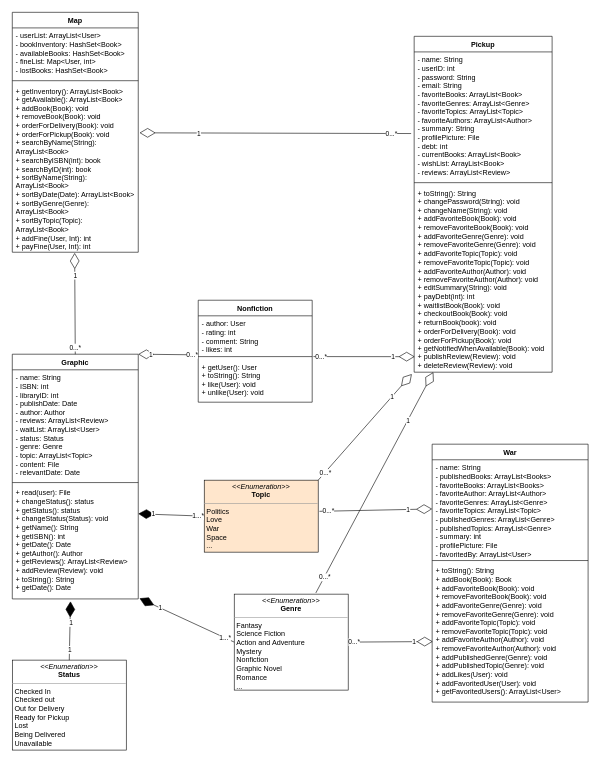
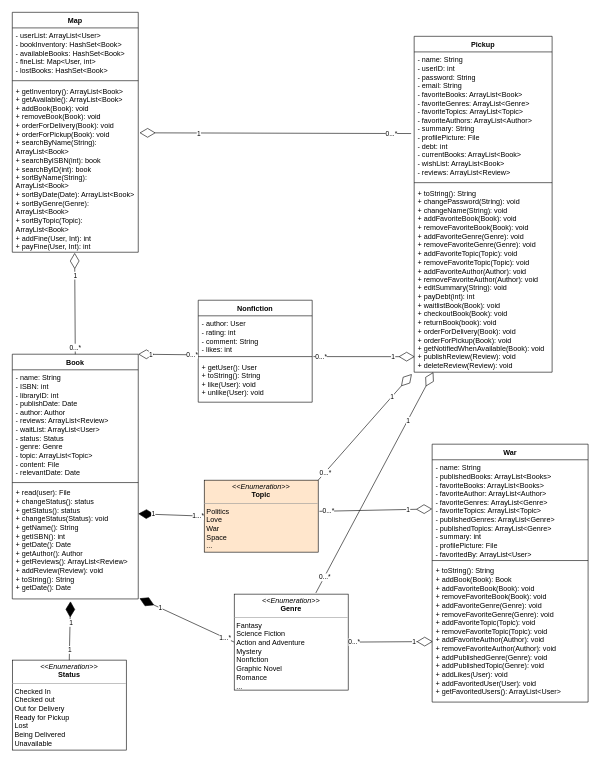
  <mxCell id="0" />
  <mxCell id="1" parent="0" />
  <mxCell id="2" value="Map" style="swimlane;fontStyle=1;align=center;verticalAlign=top;childLayout=stackLayout;horizontal=1;startSize=26;horizontalStack=0;resizeParent=1;resizeParentMax=0;resizeLast=0;collapsible=1;marginBottom=0;whiteSpace=wrap;html=1;" vertex="1" parent="1"><mxGeometry x="20" y="20" width="210" height="400" as="geometry" /></mxCell>
  <mxCell id="3" value="- userList: ArrayList&amp;lt;User&amp;gt;&lt;br&gt;- bookInventory: HashSet&amp;lt;Book&amp;gt;&lt;br&gt;- availableBooks: HashSet&amp;lt;Book&amp;gt;&lt;br&gt;- fineList: Map&amp;lt;User, int&amp;gt;&lt;br&gt;- lostBooks: HashSet&amp;lt;Book&amp;gt;" style="text;strokeColor=none;fillColor=none;align=left;verticalAlign=top;spacingLeft=4;spacingRight=4;overflow=hidden;rotatable=0;points=[[0,0.5],[1,0.5]];portConstraint=eastwest;whiteSpace=wrap;html=1;" vertex="1" parent="2"><mxGeometry y="26" width="210" height="84" as="geometry" /></mxCell>
  <mxCell id="4" value="" style="line;strokeWidth=1;fillColor=none;align=left;verticalAlign=middle;spacingTop=-1;spacingLeft=3;spacingRight=3;rotatable=0;labelPosition=right;points=[];portConstraint=eastwest;strokeColor=inherit;" vertex="1" parent="2"><mxGeometry y="110" width="210" height="8" as="geometry" /></mxCell>
  <mxCell id="5" value="+ getInventory(): ArrayList&amp;lt;Book&amp;gt;&lt;br&gt;+ getAvailable(): ArrayList&amp;lt;Book&amp;gt;&lt;br&gt;+ addBook(Book): void&lt;br&gt;+ removeBook(Book): void&lt;br&gt;+ orderForDelivery(Book): void&lt;br&gt;+ orderForPickup(Book): void&lt;br&gt;+ searchByName(String): ArrayList&amp;lt;Book&amp;gt;&lt;br&gt;+ searchByISBN(int): book&lt;br&gt;+ searchByID(int): book&lt;br&gt;+ sortByName(String): ArrayList&amp;lt;Book&amp;gt;&lt;br&gt;+ sortByDate(Date): ArrayList&amp;lt;Book&amp;gt;&lt;br&gt;+ sortByGenre(Genre): ArrayList&amp;lt;Book&amp;gt;&lt;br&gt;+ sortByTopic(Topic): ArrayList&amp;lt;Book&amp;gt;&lt;br&gt;+ addFine(User, Int): int&lt;br&gt;+ payFine(User, Int): int" style="text;strokeColor=none;fillColor=none;align=left;verticalAlign=top;spacingLeft=4;spacingRight=4;overflow=hidden;rotatable=0;points=[[0,0.5],[1,0.5]];portConstraint=eastwest;whiteSpace=wrap;html=1;" vertex="1" parent="2"><mxGeometry y="118" width="210" height="282" as="geometry" /></mxCell>
  <mxCell id="6" value="&lt;p style=&quot;margin:0px;margin-top:4px;text-align:center;&quot;&gt;&lt;i&gt;&amp;lt;&amp;lt;Enumeration&amp;gt;&amp;gt;&lt;/i&gt;&lt;br&gt;&lt;b&gt;Genre&lt;/b&gt;&lt;/p&gt;&lt;hr size=&quot;1&quot;&gt;&lt;p style=&quot;margin:0px;margin-left:4px;&quot;&gt;Fantasy&lt;/p&gt;&lt;p style=&quot;margin:0px;margin-left:4px;&quot;&gt;Science Fiction&lt;/p&gt;&lt;p style=&quot;margin:0px;margin-left:4px;&quot;&gt;Action and Adventure&lt;/p&gt;&lt;p style=&quot;margin:0px;margin-left:4px;&quot;&gt;Mystery&lt;/p&gt;&lt;p style=&quot;margin:0px;margin-left:4px;&quot;&gt;Nonfiction&lt;/p&gt;&lt;p style=&quot;margin:0px;margin-left:4px;&quot;&gt;Graphic Novel&lt;/p&gt;&lt;p style=&quot;margin:0px;margin-left:4px;&quot;&gt;Romance&lt;/p&gt;&lt;p style=&quot;margin:0px;margin-left:4px;&quot;&gt;...&lt;/p&gt;" style="verticalAlign=top;align=left;overflow=fill;fontSize=12;fontFamily=Helvetica;html=1;whiteSpace=wrap;" vertex="1" parent="1"><mxGeometry x="390" y="990" width="190" height="160" as="geometry" /></mxCell>
  <mxCell id="7" value="&lt;p style=&quot;margin:0px;margin-top:4px;text-align:center;&quot;&gt;&lt;i&gt;&amp;lt;&amp;lt;Enumeration&amp;gt;&amp;gt;&lt;/i&gt;&lt;br&gt;&lt;b&gt;Topic&lt;/b&gt;&lt;/p&gt;&lt;hr size=&quot;1&quot;&gt;&lt;p style=&quot;margin:0px;margin-left:4px;&quot;&gt;Politics&lt;/p&gt;&lt;p style=&quot;margin:0px;margin-left:4px;&quot;&gt;Love&lt;/p&gt;&lt;p style=&quot;margin:0px;margin-left:4px;&quot;&gt;War&lt;/p&gt;&lt;p style=&quot;margin:0px;margin-left:4px;&quot;&gt;Space&lt;/p&gt;&lt;p style=&quot;margin:0px;margin-left:4px;&quot;&gt;...&lt;/p&gt;&lt;p style=&quot;margin:0px;margin-left:4px;&quot;&gt;&lt;br&gt;&lt;/p&gt;" style="verticalAlign=top;align=left;overflow=fill;fontSize=12;fontFamily=Helvetica;html=1;whiteSpace=wrap;fillColor=#ffe6cc;" vertex="1" parent="1"><mxGeometry x="340" y="800" width="190" height="120" as="geometry" /></mxCell>
- <mxCell id="8" value="Graphic" style="swimlane;fontStyle=1;align=center;verticalAlign=top;childLayout=stackLayout;horizontal=1;startSize=26;horizontalStack=0;resizeParent=1;resizeParentMax=0;resizeLast=0;collapsible=1;marginBottom=0;whiteSpace=wrap;html=1;" vertex="1" parent="1"><mxGeometry x="20" y="590" width="210" height="408" as="geometry" /></mxCell>
+ <mxCell id="8" value="Book" style="swimlane;fontStyle=1;align=center;verticalAlign=top;childLayout=stackLayout;horizontal=1;startSize=26;horizontalStack=0;resizeParent=1;resizeParentMax=0;resizeLast=0;collapsible=1;marginBottom=0;whiteSpace=wrap;html=1;" vertex="1" parent="1"><mxGeometry x="20" y="590" width="210" height="408" as="geometry" /></mxCell>
  <mxCell id="9" value="- name: String&lt;br&gt;- ISBN: int&lt;br&gt;- libraryID: int&lt;br&gt;- publishDate: Date&lt;br&gt;- author: Author&lt;br&gt;- reviews: ArrayList&amp;lt;Review&amp;gt;&lt;br&gt;- waitList: ArrayList&amp;lt;User&amp;gt;&lt;br&gt;- status: Status&lt;br&gt;- genre: Genre&lt;br&gt;- topic: ArrayList&amp;lt;Topic&amp;gt;&lt;br&gt;- content: File&lt;br&gt;- relevantDate: Date" style="text;strokeColor=none;fillColor=none;align=left;verticalAlign=top;spacingLeft=4;spacingRight=4;overflow=hidden;rotatable=0;points=[[0,0.5],[1,0.5]];portConstraint=eastwest;whiteSpace=wrap;html=1;" vertex="1" parent="8"><mxGeometry y="26" width="210" height="184" as="geometry" /></mxCell>
  <mxCell id="10" value="" style="line;strokeWidth=1;fillColor=none;align=left;verticalAlign=middle;spacingTop=-1;spacingLeft=3;spacingRight=3;rotatable=0;labelPosition=right;points=[];portConstraint=eastwest;strokeColor=inherit;" vertex="1" parent="8"><mxGeometry y="210" width="210" height="8" as="geometry" /></mxCell>
  <mxCell id="11" value="+ read(user): File&lt;br&gt;+ changeStatus(): status&lt;br&gt;+ getStatus(): status&lt;br&gt;+ changeStatus(Status): void&lt;br&gt;+ getName(): String&lt;br&gt;+ getISBN(): int&lt;br&gt;+ getDate(): Date&lt;br&gt;+ getAuthor(): Author&lt;br&gt;+ getReviews(): ArrayList&amp;lt;Review&amp;gt;&lt;br&gt;+ addReview(Review): void&lt;br&gt;+ toString(): String&lt;br&gt;+ getDate(): Date" style="text;strokeColor=none;fillColor=none;align=left;verticalAlign=top;spacingLeft=4;spacingRight=4;overflow=hidden;rotatable=0;points=[[0,0.5],[1,0.5]];portConstraint=eastwest;whiteSpace=wrap;html=1;" vertex="1" parent="8"><mxGeometry y="218" width="210" height="190" as="geometry" /></mxCell>
  <mxCell id="12" value="&lt;p style=&quot;margin:0px;margin-top:4px;text-align:center;&quot;&gt;&lt;i&gt;&amp;lt;&amp;lt;Enumeration&amp;gt;&amp;gt;&lt;/i&gt;&lt;br&gt;&lt;b&gt;Status&lt;/b&gt;&lt;/p&gt;&lt;hr size=&quot;1&quot;&gt;&lt;p style=&quot;margin:0px;margin-left:4px;&quot;&gt;Checked In&lt;/p&gt;&lt;p style=&quot;margin:0px;margin-left:4px;&quot;&gt;Checked out&lt;/p&gt;&lt;p style=&quot;margin:0px;margin-left:4px;&quot;&gt;Out for Delivery&lt;/p&gt;&lt;p style=&quot;margin:0px;margin-left:4px;&quot;&gt;Ready for Pickup&lt;/p&gt;&lt;p style=&quot;margin:0px;margin-left:4px;&quot;&gt;Lost&lt;/p&gt;&lt;p style=&quot;margin:0px;margin-left:4px;&quot;&gt;Being Delivered&lt;/p&gt;&lt;p style=&quot;margin:0px;margin-left:4px;&quot;&gt;Unavailable&lt;/p&gt;" style="verticalAlign=top;align=left;overflow=fill;fontSize=12;fontFamily=Helvetica;html=1;whiteSpace=wrap;" vertex="1" parent="1"><mxGeometry x="20" y="1100" width="190" height="150" as="geometry" /></mxCell>
  <mxCell id="13" value="Nonfiction" style="swimlane;fontStyle=1;align=center;verticalAlign=top;childLayout=stackLayout;horizontal=1;startSize=26;horizontalStack=0;resizeParent=1;resizeParentMax=0;resizeLast=0;collapsible=1;marginBottom=0;whiteSpace=wrap;html=1;" vertex="1" parent="1"><mxGeometry x="330" y="500" width="190" height="170" as="geometry" /></mxCell>
  <mxCell id="14" value="- author: User&lt;br&gt;- rating: int&lt;br&gt;- comment: String&lt;br&gt;- likes: int" style="text;strokeColor=none;fillColor=none;align=left;verticalAlign=top;spacingLeft=4;spacingRight=4;overflow=hidden;rotatable=0;points=[[0,0.5],[1,0.5]];portConstraint=eastwest;whiteSpace=wrap;html=1;" vertex="1" parent="13"><mxGeometry y="26" width="190" height="64" as="geometry" /></mxCell>
  <mxCell id="15" value="" style="line;strokeWidth=1;fillColor=none;align=left;verticalAlign=middle;spacingTop=-1;spacingLeft=3;spacingRight=3;rotatable=0;labelPosition=right;points=[];portConstraint=eastwest;strokeColor=inherit;" vertex="1" parent="13"><mxGeometry y="90" width="190" height="8" as="geometry" /></mxCell>
  <mxCell id="16" value="+ getUser(): User&lt;br&gt;+ toString(): String&lt;br&gt;+ like(User): void&lt;br&gt;+ unlike(User): void" style="text;strokeColor=none;fillColor=none;align=left;verticalAlign=top;spacingLeft=4;spacingRight=4;overflow=hidden;rotatable=0;points=[[0,0.5],[1,0.5]];portConstraint=eastwest;whiteSpace=wrap;html=1;" vertex="1" parent="13"><mxGeometry y="98" width="190" height="72" as="geometry" /></mxCell>
  <mxCell id="17" value="Pickup" style="swimlane;fontStyle=1;align=center;verticalAlign=top;childLayout=stackLayout;horizontal=1;startSize=26;horizontalStack=0;resizeParent=1;resizeParentMax=0;resizeLast=0;collapsible=1;marginBottom=0;whiteSpace=wrap;html=1;" vertex="1" parent="1"><mxGeometry x="690" y="60" width="230" height="560" as="geometry" /></mxCell>
  <mxCell id="18" value="- name: String&lt;br&gt;- userID: int&lt;br&gt;- password: String&lt;br&gt;- email: String&lt;br&gt;- favoriteBooks: ArrayList&amp;lt;Book&amp;gt;&lt;br&gt;- favoriteGenres: ArrayList&amp;lt;Genre&amp;gt;&lt;br&gt;- favoriteTopics: ArrayList&amp;lt;Topic&amp;gt;&lt;br&gt;- favoriteAuthors: ArrayList&amp;lt;Author&amp;gt;&lt;br&gt;- summary: String&lt;br&gt;- profilePicture: File&lt;br&gt;- debt: int&lt;br&gt;- currentBooks: ArrayList&amp;lt;Book&amp;gt;&lt;br&gt;- wishList: ArrayList&amp;lt;Book&amp;gt;&lt;br&gt;- reviews: ArrayList&amp;lt;Review&amp;gt;" style="text;strokeColor=none;fillColor=none;align=left;verticalAlign=top;spacingLeft=4;spacingRight=4;overflow=hidden;rotatable=0;points=[[0,0.5],[1,0.5]];portConstraint=eastwest;whiteSpace=wrap;html=1;" vertex="1" parent="17"><mxGeometry y="26" width="230" height="214" as="geometry" /></mxCell>
  <mxCell id="19" value="" style="line;strokeWidth=1;fillColor=none;align=left;verticalAlign=middle;spacingTop=-1;spacingLeft=3;spacingRight=3;rotatable=0;labelPosition=right;points=[];portConstraint=eastwest;strokeColor=inherit;" vertex="1" parent="17"><mxGeometry y="240" width="230" height="8" as="geometry" /></mxCell>
  <mxCell id="20" value="+ toString(): String&lt;br&gt;+ changePassword(String): void&lt;br&gt;+ changeName(String): void&lt;br&gt;+ addFavoriteBook(Book): void&lt;br&gt;+ removeFavoriteBook(Book): void&lt;br&gt;+ addFavoriteGenre(Genre): void&lt;br&gt;+ removeFavoriteGenre(Genre): void&lt;br&gt;+ addFavoriteTopic(Topic): void&lt;br&gt;+ removeFavoriteTopic(Topic): void&lt;br&gt;+ addFavoriteAuthor(Author): void&lt;br&gt;+ removeFavoriteAuthor(Author): void&lt;br&gt;+ editSummary(String): void&lt;br&gt;+ payDebt(int): int&lt;br&gt;+ waitlistBook(Book): void&lt;br&gt;+ checkoutBook(Book): void&lt;br&gt;+ returnBook(book): void&lt;br&gt;+ orderForDelivery(Book): void&lt;br&gt;+ orderForPickup(Book): void&lt;br&gt;+ getNotifiedWhenAvailable(Book): void&lt;br&gt;+ publishReview(Review): void&lt;br&gt;+ deleteReview(Review): void" style="text;strokeColor=none;fillColor=none;align=left;verticalAlign=top;spacingLeft=4;spacingRight=4;overflow=hidden;rotatable=0;points=[[0,0.5],[1,0.5]];portConstraint=eastwest;whiteSpace=wrap;html=1;" vertex="1" parent="17"><mxGeometry y="248" width="230" height="312" as="geometry" /></mxCell>
  <mxCell id="21" value="War" style="swimlane;fontStyle=1;align=center;verticalAlign=top;childLayout=stackLayout;horizontal=1;startSize=26;horizontalStack=0;resizeParent=1;resizeParentMax=0;resizeLast=0;collapsible=1;marginBottom=0;whiteSpace=wrap;html=1;" vertex="1" parent="1"><mxGeometry x="720" y="740" width="260" height="430" as="geometry" /></mxCell>
  <mxCell id="22" value="- name: String&lt;br&gt;- publishedBooks: ArrayList&amp;lt;Books&amp;gt;&lt;br&gt;- favoriteBooks: ArrayList&amp;lt;Books&amp;gt;&lt;br&gt;- favoriteAuthor: ArrayList&amp;lt;Author&amp;gt;&lt;br&gt;- favoriteGenres: ArrayList&amp;lt;Genre&amp;gt;&lt;br&gt;- favoriteTopics: ArrayList&amp;lt;Topic&amp;gt;&lt;br&gt;- publishedGenres: ArrayList&amp;lt;Genre&amp;gt;&lt;br&gt;- publishedTopics: ArrayList&amp;lt;Genre&amp;gt;&lt;br&gt;- summary: int&lt;br&gt;- profilePicture: File&lt;br&gt;- favoritedBy: ArrayList&amp;lt;User&amp;gt;" style="text;strokeColor=none;fillColor=none;align=left;verticalAlign=top;spacingLeft=4;spacingRight=4;overflow=hidden;rotatable=0;points=[[0,0.5],[1,0.5]];portConstraint=eastwest;whiteSpace=wrap;html=1;" vertex="1" parent="21"><mxGeometry y="26" width="260" height="164" as="geometry" /></mxCell>
  <mxCell id="23" value="" style="line;strokeWidth=1;fillColor=none;align=left;verticalAlign=middle;spacingTop=-1;spacingLeft=3;spacingRight=3;rotatable=0;labelPosition=right;points=[];portConstraint=eastwest;strokeColor=inherit;" vertex="1" parent="21"><mxGeometry y="190" width="260" height="8" as="geometry" /></mxCell>
  <mxCell id="24" value="+ toString(): String&lt;br&gt;+ addBook(Book): Book&lt;br&gt;+ addFavoriteBook(Book): void&lt;br style=&quot;border-color: var(--border-color);&quot;&gt;+ removeFavoriteBook(Book): void&lt;br style=&quot;border-color: var(--border-color);&quot;&gt;+ addFavoriteGenre(Genre): void&lt;br style=&quot;border-color: var(--border-color);&quot;&gt;+ removeFavoriteGenre(Genre): void&lt;br style=&quot;border-color: var(--border-color);&quot;&gt;+ addFavoriteTopic(Topic): void&lt;br style=&quot;border-color: var(--border-color);&quot;&gt;+ removeFavoriteTopic(Topic): void&lt;br style=&quot;border-color: var(--border-color);&quot;&gt;+ addFavoriteAuthor(Author): void&lt;br style=&quot;border-color: var(--border-color);&quot;&gt;+ removeFavoriteAuthor(Author): void&lt;br&gt;+ addPublishedGenre(Genre): void&lt;br&gt;+ addPublishedTopic(Genre): void&lt;br&gt;+ addLikes(User): void&lt;br&gt;+ addFavoritedUser(User): void&lt;br&gt;+ getFavoritedUsers(): ArrayList&amp;lt;User&amp;gt;" style="text;strokeColor=none;fillColor=none;align=left;verticalAlign=top;spacingLeft=4;spacingRight=4;overflow=hidden;rotatable=0;points=[[0,0.5],[1,0.5]];portConstraint=eastwest;whiteSpace=wrap;html=1;" vertex="1" parent="21"><mxGeometry y="198" width="260" height="232" as="geometry" /></mxCell>
  <mxCell id="25" value="" style="endArrow=diamondThin;endFill=0;endSize=24;html=1;rounded=0;entryX=0.495;entryY=1.004;entryDx=0;entryDy=0;entryPerimeter=0;exitX=0.5;exitY=0;exitDx=0;exitDy=0;" edge="1" parent="1" source="8" target="5"><mxGeometry width="160" relative="1" as="geometry"><mxPoint x="100" y="470" as="sourcePoint" /><mxPoint x="260" y="470" as="targetPoint" /></mxGeometry></mxCell>
  <mxCell id="26" value="1" style="edgeLabel;html=1;align=center;verticalAlign=middle;resizable=0;points=[];" vertex="1" connectable="0" parent="25"><mxGeometry x="0.565" relative="1" as="geometry"><mxPoint as="offset" /></mxGeometry></mxCell>
  <mxCell id="27" value="0...*" style="edgeLabel;html=1;align=center;verticalAlign=middle;resizable=0;points=[];" vertex="1" connectable="0" parent="25"><mxGeometry x="-0.855" relative="1" as="geometry"><mxPoint as="offset" /></mxGeometry></mxCell>
  <mxCell id="28" value="" style="endArrow=diamondThin;endFill=0;endSize=24;html=1;rounded=0;entryX=1;entryY=0;entryDx=0;entryDy=0;exitX=-0.016;exitY=1.016;exitDx=0;exitDy=0;exitPerimeter=0;" edge="1" parent="1" source="14" target="8"><mxGeometry width="160" relative="1" as="geometry"><mxPoint x="295" y="1109" as="sourcePoint" /><mxPoint x="294" y="940" as="targetPoint" /></mxGeometry></mxCell>
  <mxCell id="29" value="1" style="edgeLabel;html=1;align=center;verticalAlign=middle;resizable=0;points=[];" vertex="1" connectable="0" parent="28"><mxGeometry x="0.565" relative="1" as="geometry"><mxPoint as="offset" /></mxGeometry></mxCell>
  <mxCell id="30" value="0...*" style="edgeLabel;html=1;align=center;verticalAlign=middle;resizable=0;points=[];" vertex="1" connectable="0" parent="28"><mxGeometry x="-0.855" relative="1" as="geometry"><mxPoint as="offset" /></mxGeometry></mxCell>
  <mxCell id="31" value="" style="endArrow=diamondThin;endFill=1;endSize=24;html=1;rounded=0;entryX=0.462;entryY=1.021;entryDx=0;entryDy=0;entryPerimeter=0;exitX=0.5;exitY=0;exitDx=0;exitDy=0;" edge="1" parent="1" source="12" target="11"><mxGeometry width="160" relative="1" as="geometry"><mxPoint x="180" y="1110" as="sourcePoint" /><mxPoint x="340" y="1110" as="targetPoint" /></mxGeometry></mxCell>
  <mxCell id="32" value="1" style="edgeLabel;html=1;align=center;verticalAlign=middle;resizable=0;points=[];" vertex="1" connectable="0" parent="31"><mxGeometry x="0.286" y="-1" relative="1" as="geometry"><mxPoint as="offset" /></mxGeometry></mxCell>
  <mxCell id="33" value="1" style="edgeLabel;html=1;align=center;verticalAlign=middle;resizable=0;points=[];" vertex="1" connectable="0" parent="31"><mxGeometry x="-0.633" relative="1" as="geometry"><mxPoint as="offset" /></mxGeometry></mxCell>
  <mxCell id="34" value="" style="endArrow=diamondThin;endFill=1;endSize=24;html=1;rounded=0;exitX=0;exitY=0.5;exitDx=0;exitDy=0;entryX=1.01;entryY=0.995;entryDx=0;entryDy=0;entryPerimeter=0;" edge="1" parent="1" source="6" target="11"><mxGeometry width="160" relative="1" as="geometry"><mxPoint x="250" y="590" as="sourcePoint" /><mxPoint x="270" y="590" as="targetPoint" /></mxGeometry></mxCell>
  <mxCell id="35" value="1" style="edgeLabel;html=1;align=center;verticalAlign=middle;resizable=0;points=[];" vertex="1" connectable="0" parent="34"><mxGeometry x="0.563" relative="1" as="geometry"><mxPoint as="offset" /></mxGeometry></mxCell>
  <mxCell id="36" value="1...*" style="edgeLabel;html=1;align=center;verticalAlign=middle;resizable=0;points=[];" vertex="1" connectable="0" parent="34"><mxGeometry x="-0.808" y="-1" relative="1" as="geometry"><mxPoint y="1" as="offset" /></mxGeometry></mxCell>
  <mxCell id="37" value="" style="endArrow=diamondThin;endFill=1;endSize=24;html=1;rounded=0;exitX=0;exitY=0.5;exitDx=0;exitDy=0;entryX=1;entryY=0.253;entryDx=0;entryDy=0;entryPerimeter=0;" edge="1" parent="1" source="7" target="11"><mxGeometry width="160" relative="1" as="geometry"><mxPoint x="390" y="530" as="sourcePoint" /><mxPoint x="270" y="680" as="targetPoint" /></mxGeometry></mxCell>
  <mxCell id="38" value="1" style="edgeLabel;html=1;align=center;verticalAlign=middle;resizable=0;points=[];" vertex="1" connectable="0" parent="37"><mxGeometry x="0.563" relative="1" as="geometry"><mxPoint as="offset" /></mxGeometry></mxCell>
  <mxCell id="39" value="1...*" style="edgeLabel;html=1;align=center;verticalAlign=middle;resizable=0;points=[];" vertex="1" connectable="0" parent="37"><mxGeometry x="-0.808" y="-1" relative="1" as="geometry"><mxPoint y="1" as="offset" /></mxGeometry></mxCell>
  <mxCell id="40" value="" style="endArrow=diamondThin;endFill=0;endSize=24;html=1;rounded=0;exitX=1.011;exitY=-0.056;exitDx=0;exitDy=0;entryX=0.004;entryY=0.917;entryDx=0;entryDy=0;entryPerimeter=0;exitPerimeter=0;" edge="1" parent="1" source="16" target="20"><mxGeometry width="160" relative="1" as="geometry"><mxPoint x="714" y="686" as="sourcePoint" /><mxPoint x="610" y="730" as="targetPoint" /></mxGeometry></mxCell>
  <mxCell id="41" value="1" style="edgeLabel;html=1;align=center;verticalAlign=middle;resizable=0;points=[];" vertex="1" connectable="0" parent="40"><mxGeometry x="0.565" relative="1" as="geometry"><mxPoint as="offset" /></mxGeometry></mxCell>
  <mxCell id="42" value="0...*" style="edgeLabel;html=1;align=center;verticalAlign=middle;resizable=0;points=[];" vertex="1" connectable="0" parent="40"><mxGeometry x="-0.855" relative="1" as="geometry"><mxPoint as="offset" /></mxGeometry></mxCell>
  <mxCell id="43" value="" style="endArrow=diamondThin;endFill=0;endSize=24;html=1;rounded=0;exitX=0.716;exitY=-0.012;exitDx=0;exitDy=0;exitPerimeter=0;" edge="1" parent="1" source="6" target="20"><mxGeometry width="160" relative="1" as="geometry"><mxPoint x="530" y="900" as="sourcePoint" /><mxPoint x="699" y="900" as="targetPoint" /></mxGeometry></mxCell>
  <mxCell id="44" value="1" style="edgeLabel;html=1;align=center;verticalAlign=middle;resizable=0;points=[];" vertex="1" connectable="0" parent="43"><mxGeometry x="0.565" relative="1" as="geometry"><mxPoint as="offset" /></mxGeometry></mxCell>
  <mxCell id="45" value="0...*" style="edgeLabel;html=1;align=center;verticalAlign=middle;resizable=0;points=[];" vertex="1" connectable="0" parent="43"><mxGeometry x="-0.855" relative="1" as="geometry"><mxPoint as="offset" /></mxGeometry></mxCell>
  <mxCell id="46" value="" style="endArrow=diamondThin;endFill=0;endSize=24;html=1;rounded=0;exitX=1;exitY=0;exitDx=0;exitDy=0;entryX=-0.017;entryY=1.01;entryDx=0;entryDy=0;entryPerimeter=0;" edge="1" parent="1" source="7" target="20"><mxGeometry width="160" relative="1" as="geometry"><mxPoint x="520" y="760" as="sourcePoint" /><mxPoint x="689" y="760" as="targetPoint" /></mxGeometry></mxCell>
  <mxCell id="47" value="1" style="edgeLabel;html=1;align=center;verticalAlign=middle;resizable=0;points=[];" vertex="1" connectable="0" parent="46"><mxGeometry x="0.565" relative="1" as="geometry"><mxPoint as="offset" /></mxGeometry></mxCell>
  <mxCell id="48" value="0...*" style="edgeLabel;html=1;align=center;verticalAlign=middle;resizable=0;points=[];" vertex="1" connectable="0" parent="46"><mxGeometry x="-0.855" relative="1" as="geometry"><mxPoint as="offset" /></mxGeometry></mxCell>
  <mxCell id="49" value="" style="endArrow=diamondThin;endFill=0;endSize=24;html=1;rounded=0;exitX=1.011;exitY=0.433;exitDx=0;exitDy=0;entryX=0;entryY=0.5;entryDx=0;entryDy=0;exitPerimeter=0;" edge="1" parent="1" source="7" target="22"><mxGeometry width="160" relative="1" as="geometry"><mxPoint x="540" y="810" as="sourcePoint" /><mxPoint x="696" y="633" as="targetPoint" /></mxGeometry></mxCell>
  <mxCell id="50" value="1" style="edgeLabel;html=1;align=center;verticalAlign=middle;resizable=0;points=[];" vertex="1" connectable="0" parent="49"><mxGeometry x="0.565" relative="1" as="geometry"><mxPoint as="offset" /></mxGeometry></mxCell>
  <mxCell id="51" value="0...*" style="edgeLabel;html=1;align=center;verticalAlign=middle;resizable=0;points=[];" vertex="1" connectable="0" parent="49"><mxGeometry x="-0.855" relative="1" as="geometry"><mxPoint as="offset" /></mxGeometry></mxCell>
  <mxCell id="52" value="" style="endArrow=diamondThin;endFill=0;endSize=24;html=1;rounded=0;exitX=1;exitY=0.5;exitDx=0;exitDy=0;entryX=0.004;entryY=0.565;entryDx=0;entryDy=0;entryPerimeter=0;" edge="1" parent="1" source="6" target="24"><mxGeometry width="160" relative="1" as="geometry"><mxPoint x="564" y="1097" as="sourcePoint" /><mxPoint x="720" y="920" as="targetPoint" /></mxGeometry></mxCell>
  <mxCell id="53" value="1" style="edgeLabel;html=1;align=center;verticalAlign=middle;resizable=0;points=[];" vertex="1" connectable="0" parent="52"><mxGeometry x="0.565" relative="1" as="geometry"><mxPoint as="offset" /></mxGeometry></mxCell>
  <mxCell id="54" value="0...*" style="edgeLabel;html=1;align=center;verticalAlign=middle;resizable=0;points=[];" vertex="1" connectable="0" parent="52"><mxGeometry x="-0.855" relative="1" as="geometry"><mxPoint as="offset" /></mxGeometry></mxCell>
  <mxCell id="55" value="" style="endArrow=diamondThin;endFill=0;endSize=24;html=1;rounded=0;exitX=-0.022;exitY=0.636;exitDx=0;exitDy=0;entryX=1.01;entryY=0.294;entryDx=0;entryDy=0;entryPerimeter=0;exitPerimeter=0;" edge="1" parent="1" source="18" target="5"><mxGeometry width="160" relative="1" as="geometry"><mxPoint x="364" y="377" as="sourcePoint" /><mxPoint x="520" y="200" as="targetPoint" /></mxGeometry></mxCell>
  <mxCell id="56" value="1" style="edgeLabel;html=1;align=center;verticalAlign=middle;resizable=0;points=[];" vertex="1" connectable="0" parent="55"><mxGeometry x="0.565" relative="1" as="geometry"><mxPoint as="offset" /></mxGeometry></mxCell>
  <mxCell id="57" value="0...*" style="edgeLabel;html=1;align=center;verticalAlign=middle;resizable=0;points=[];" vertex="1" connectable="0" parent="55"><mxGeometry x="-0.855" relative="1" as="geometry"><mxPoint as="offset" /></mxGeometry></mxCell>
